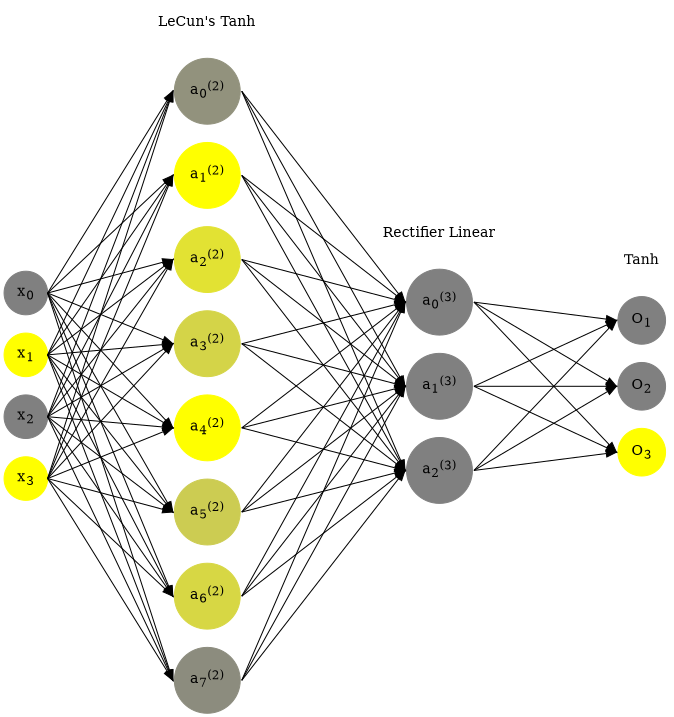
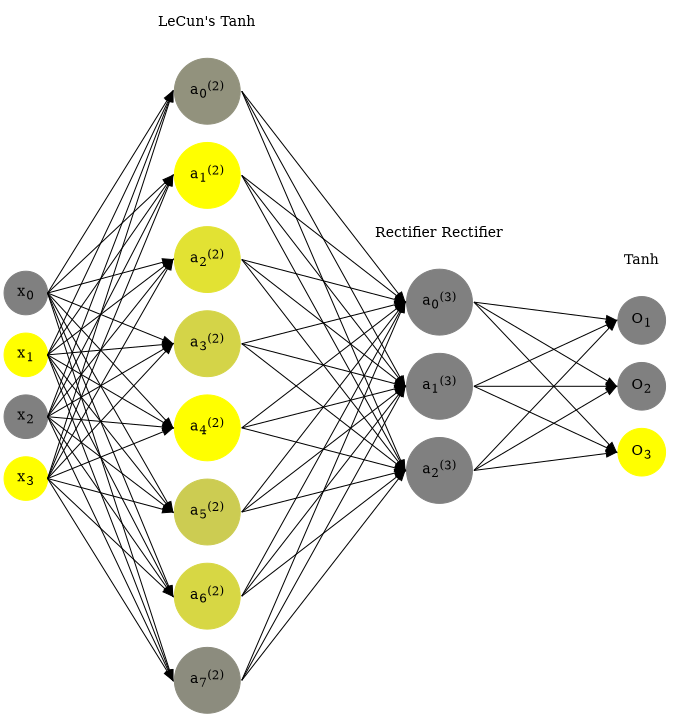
  digraph {
    rankdir=LR
    ranksep=1.4
    splines=false
    node [color="0.1667, 0.0, 0.5" fillcolor="0.1667, 0.0, 0.5" shape=circle style=filled]
    edge [headport=w style=solid tailport=e]
    n1 [label=<x<sub>0</sub>>]
    n2 [color="0.1667, 1.0, 1.0" fillcolor="0.1667, 1.0, 1.0" label=<x<sub>1</sub>>]
    n3 [label=<x<sub>2</sub>>]
    n4 [color="0.1667, 1.0, 1.0" fillcolor="0.1667, 1.0, 1.0" label=<x<sub>3</sub>>]
    n5 [color="0.1667, 0.144377, 0.572189" fillcolor="0.1667, 0.144377, 0.572189" label=<a<sub>0</sub><sup>(2)</sup>>]
    n6 [color="0.1667, 1.511968, 1.255984" fillcolor="0.1667, 1.511968, 1.255984" label=<a<sub>1</sub><sup>(2)</sup>>]
    n7 [color="0.1667, 0.772969, 0.886484" fillcolor="0.1667, 0.772969, 0.886484" label=<a<sub>2</sub><sup>(2)</sup>>]
    n8 [color="0.1667, 0.659945, 0.829973" fillcolor="0.1667, 0.659945, 0.829973" label=<a<sub>3</sub><sup>(2)</sup>>]
    n9 [color="0.1667, 1.655233, 1.327616" fillcolor="0.1667, 1.655233, 1.327616" label=<a<sub>4</sub><sup>(2)</sup>>]
    n10 [color="0.1667, 0.595046, 0.797523" fillcolor="0.1667, 0.595046, 0.797523" label=<a<sub>5</sub><sup>(2)</sup>>]
    n11 [color="0.1667, 0.681309, 0.840655" fillcolor="0.1667, 0.681309, 0.840655" label=<a<sub>6</sub><sup>(2)</sup>>]
    n12 [color="0.1667, 0.095386, 0.547693" fillcolor="0.1667, 0.095386, 0.547693" label=<a<sub>7</sub><sup>(2)</sup>>]
    n13 [color="0.1667, 0.000000, 0.500000" fillcolor="0.1667, 0.000000, 0.500000" label=<a<sub>0</sub><sup>(3)</sup>>]
    n14 [color="0.1667, 0.000000, 0.500000" fillcolor="0.1667, 0.000000, 0.500000" label=<a<sub>1</sub><sup>(3)</sup>>]
    n15 [color="0.1667, 0.000000, 0.500000" fillcolor="0.1667, 0.000000, 0.500000" label=<a<sub>2</sub><sup>(3)</sup>>]
    n16 [label=<O<sub>1</sub>>]
    n17 [label=<O<sub>2</sub>>]
    n18 [color="0.1667, 1.0, 1.0" fillcolor="0.1667, 1.0, 1.0" label=<O<sub>3</sub>>]
    n19 [label="LeCun's Tanh" shape=plaintext color="" fillcolor="" style=""]
-   n20 [label="Rectifier Linear" shape=plaintext color="" fillcolor="" style=""]
+   n20 [label="Rectifier Rectifier" shape=plaintext color="" fillcolor="" style=""]
    n21 [label=Tanh shape=plaintext color="" fillcolor="" style=""]
    subgraph sub_1 {
      n1
    }
    subgraph sub_2 {
      n2
    }
    subgraph sub_3 {
      n3
    }
    subgraph sub_4 {
      n4
    }
    subgraph sub_5 {
      n5
    }
    subgraph sub_6 {
      n6
    }
    subgraph sub_7 {
      n7
    }
    subgraph sub_8 {
      n8
    }
    subgraph sub_9 {
      n9
    }
    subgraph sub_10 {
      n10
    }
    subgraph sub_11 {
      n11
    }
    subgraph sub_12 {
      n12
    }
    subgraph sub_13 {
      n13
    }
    subgraph sub_14 {
      n14
    }
    subgraph sub_15 {
      n15
    }
    subgraph sub_16 {
      n16
    }
    subgraph sub_17 {
      n17
    }
    subgraph sub_18 {
      n18
    }
    subgraph sub_19 {
      rank=same
      n1
      n2
      n3
      n4
    }
    subgraph sub_20 {
      rank=same
      n5
      n6
      n7
      n8
      n9
      n10
      n11
      n12
    }
    subgraph sub_21 {
      rank=same
      n13
      n14
      n15
    }
    subgraph sub_22 {
      rank=same
      n16
      n17
      n18
    }
    subgraph sub_23 {
      rank=same
      n5
      n19
    }
    subgraph sub_24 {
      rank=same
      n13
      n20
    }
    subgraph sub_25 {
      rank=same
      n16
      n21
    }
    n1 -> n2 [style=invis]
    n1 -> n5
    n1 -> n6
    n1 -> n7
    n1 -> n8
    n1 -> n9
    n1 -> n10
    n1 -> n11
    n1 -> n12
    n2 -> n3 [style=invis]
    n2 -> n5
    n2 -> n6
    n2 -> n7
    n2 -> n8
    n2 -> n9
    n2 -> n10
    n2 -> n11
    n2 -> n12
    n3 -> n4 [style=invis]
    n3 -> n5
    n3 -> n6
    n3 -> n7
    n3 -> n8
    n3 -> n9
    n3 -> n10
    n3 -> n11
    n3 -> n12
    n4 -> n5
    n4 -> n6
    n4 -> n7
    n4 -> n8
    n4 -> n9
    n4 -> n10
    n4 -> n11
    n4 -> n12
    n5 -> n6 [style=invis]
    n5 -> n13
    n5 -> n14
    n5 -> n15
    n6 -> n7 [style=invis]
    n6 -> n13
    n6 -> n14
    n6 -> n15
    n7 -> n8 [style=invis]
    n7 -> n13
    n7 -> n14
    n7 -> n15
    n8 -> n9 [style=invis]
    n8 -> n13
    n8 -> n14
    n8 -> n15
    n9 -> n10 [style=invis]
    n9 -> n13
    n9 -> n14
    n9 -> n15
    n10 -> n11 [style=invis]
    n10 -> n13
    n10 -> n14
    n10 -> n15
    n11 -> n12 [style=invis]
    n11 -> n13
    n11 -> n14
    n11 -> n15
    n12 -> n13
    n12 -> n14
    n12 -> n15
    n13 -> n14 [style=invis]
    n13 -> n16
    n13 -> n17
    n13 -> n18
    n14 -> n15 [style=invis]
    n14 -> n16
    n14 -> n17
    n14 -> n18
    n15 -> n16
    n15 -> n17
    n15 -> n18
    n16 -> n17 [style=invis]
    n17 -> n18 [style=invis]
    n19 -> n5 [style=invis]
    n20 -> n13 [style=invis]
    n21 -> n16 [style=invis]
  }
